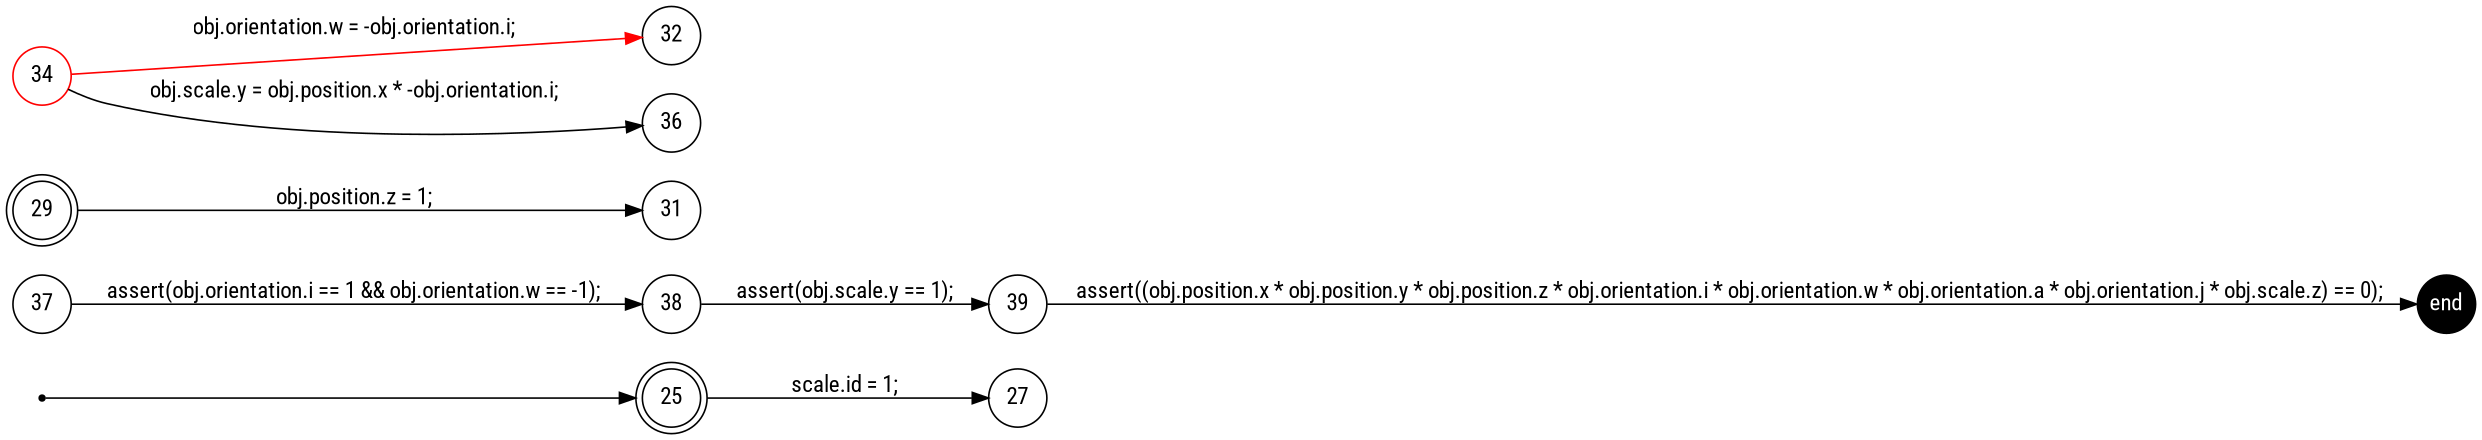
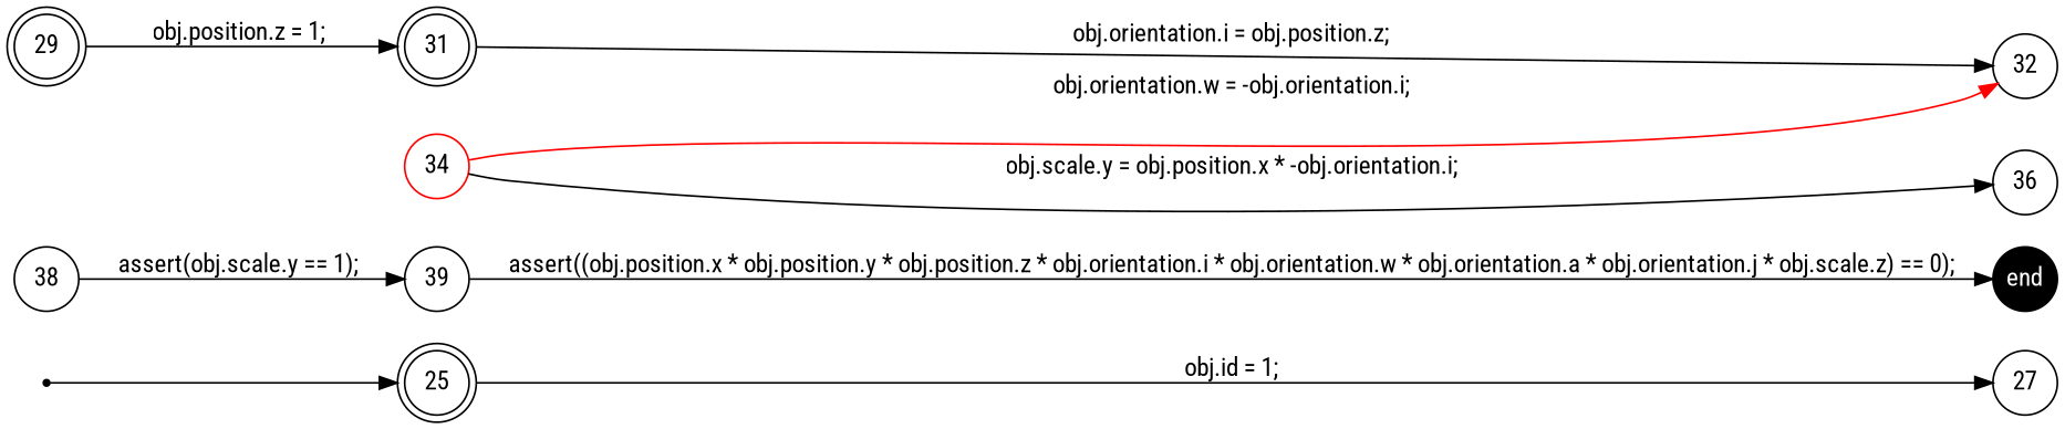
  digraph {
    fontname="Roboto Condensed"
    rankdir=LR
    node [fixedsize=true fontname="Roboto Condensed" shape=circle]
    edge [fontname="Roboto Condensed"]
    n1 [label=25 shape=doublecircle]
    n2 [label=27]
    s94164273418720 [shape=point fixedsize=""]
    n4 [fillcolor=black fontcolor=white label=end style=filled]
    n5 [label=29 shape=doublecircle]
-   n6 [label=31]
+   n6 [label=31 shape=doublecircle]
    n7 [label=32]
    n8 [color=red label=34]
    n9 [label=36]
-   n10 [label=37]
    n11 [label=38]
    n12 [label=39]
-   n1 -> n2 [label="scale.id = 1; "]
+   n1 -> n2 [label="obj.id = 1; "]
    s94164273418720 -> n1
    n5 -> n6 [label="obj.position.z = 1; "]
+   n6 -> n7 [label="obj.orientation.i = obj.position.z; "]
    n8 -> n7 [color=red label="obj.orientation.w = -obj.orientation.i; "]
    n8 -> n9 [label="obj.scale.y = obj.position.x * -obj.orientation.i; "]
-   n10 -> n11 [label="assert(obj.orientation.i == 1 && obj.orientation.w == -1); "]
    n11 -> n12 [label="assert(obj.scale.y == 1); "]
    n12 -> n4 [label="assert((obj.position.x * obj.position.y * obj.position.z * obj.orientation.i * obj.orientation.w * obj.orientation.a * obj.orientation.j * obj.scale.z) == 0); "]
  }
